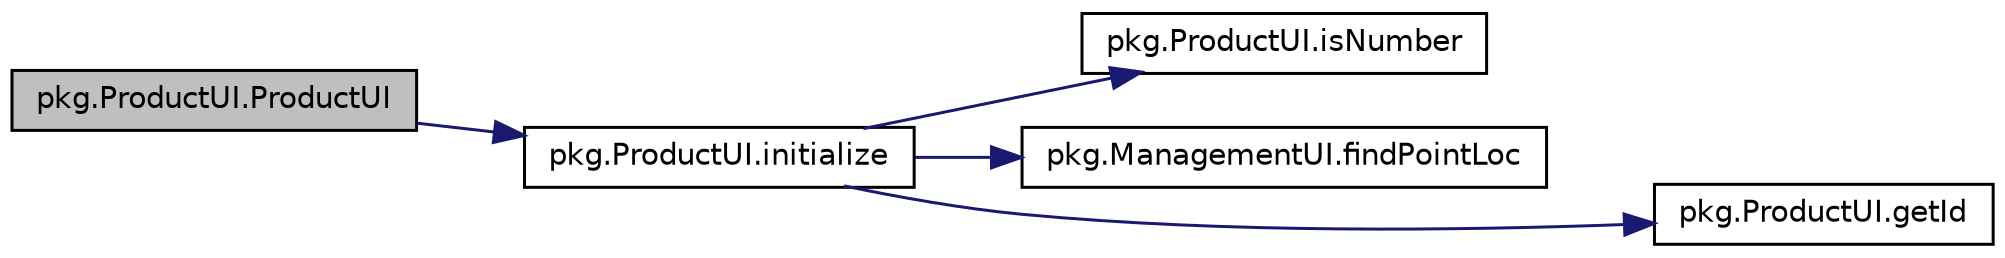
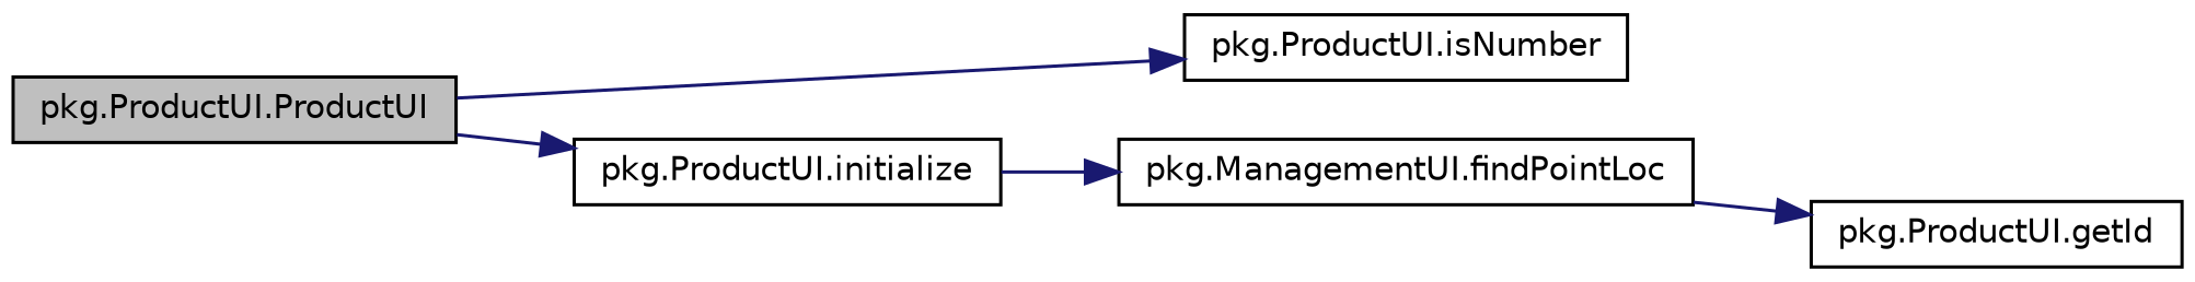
  digraph {
    rankdir=LR
    node [color=black fillcolor=white fontname=Helvetica fontsize=10 shape=record style=filled]
    edge [color=midnightblue fontname=Helvetica fontsize=10 labelfontname=Helvetica labelfontsize=10 style=solid]
    n1 [fillcolor=grey75 fontcolor=black height=0.2 label="pkg.ProductUI.ProductUI" width=0.4]
    n2 [height=0.2 label="pkg.ProductUI.initialize" width=0.4]
    n3 [height=0.2 label="pkg.ProductUI.isNumber" width=0.4]
    n4 [height=0.2 label="pkg.ManagementUI.findPointLoc" width=0.4]
    n5 [height=0.2 label="pkg.ProductUI.getId" width=0.4]
    n1 -> n2
-   n2 -> n3
+   n1 -> n3
    n2 -> n4
-   n2 -> n5
+   n4 -> n5
  }
